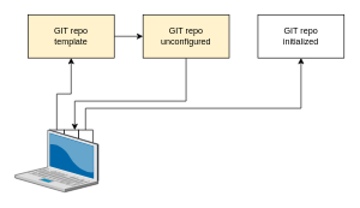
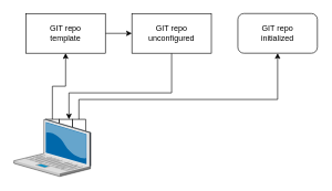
  <mxCell id="0" />
  <mxCell id="1" parent="0" />
  <mxCell id="2" value="" style="rounded=0;whiteSpace=wrap;html=1;" parent="1" vertex="1"><mxGeometry x="108" y="180" width="20" height="20" as="geometry" /></mxCell>
  <mxCell id="3" value="" style="rounded=0;whiteSpace=wrap;html=1;" parent="1" vertex="1"><mxGeometry x="88" y="180" width="20" height="20" as="geometry" /></mxCell>
  <mxCell id="4" value="" style="rounded=0;whiteSpace=wrap;html=1;" parent="1" vertex="1"><mxGeometry x="68" y="180" width="20" height="20" as="geometry" /></mxCell>
  <mxCell id="5" style="edgeStyle=orthogonalEdgeStyle;rounded=0;orthogonalLoop=1;jettySize=auto;html=1;exitX=0.5;exitY=0;exitDx=0;exitDy=0;entryX=0.5;entryY=1;entryDx=0;entryDy=0;" parent="1" source="4" target="7" edge="1"><mxGeometry relative="1" as="geometry" /></mxCell>
  <mxCell id="6" style="edgeStyle=orthogonalEdgeStyle;rounded=0;orthogonalLoop=1;jettySize=auto;html=1;exitX=1;exitY=0.5;exitDx=0;exitDy=0;entryX=0;entryY=0.5;entryDx=0;entryDy=0;" parent="1" source="7" target="11" edge="1"><mxGeometry relative="1" as="geometry" /></mxCell>
- <mxCell id="7" value="GIT repo&lt;br&gt;template" style="rounded=0;whiteSpace=wrap;html=1;fillColor=#fff2cc;" parent="1" vertex="1"><mxGeometry x="38" y="20" width="120" height="60" as="geometry" /></mxCell>
+ <mxCell id="7" value="GIT repo&lt;br&gt;template" style="rounded=0;whiteSpace=wrap;html=1;" parent="1" vertex="1"><mxGeometry x="38" y="20" width="120" height="60" as="geometry" /></mxCell>
  <mxCell id="8" style="edgeStyle=orthogonalEdgeStyle;rounded=0;orthogonalLoop=1;jettySize=auto;html=1;exitX=0.5;exitY=0;exitDx=0;exitDy=0;entryX=0.5;entryY=1;entryDx=0;entryDy=0;" parent="1" source="2" target="9" edge="1"><mxGeometry relative="1" as="geometry"><Array as="points"><mxPoint x="118" y="150" /><mxPoint x="418" y="150" /></Array></mxGeometry></mxCell>
- <mxCell id="9" value="GIT repo&lt;br&gt;initialized" style="rounded=0;whiteSpace=wrap;html=1;" parent="1" vertex="1"><mxGeometry x="358" y="20" width="120" height="60" as="geometry" /></mxCell>
+ <mxCell id="9" value="GIT repo&lt;br&gt;initialized" style="whiteSpace=wrap;html=1;rounded=1;" parent="1" vertex="1"><mxGeometry x="358" y="20" width="120" height="60" as="geometry" /></mxCell>
  <mxCell id="10" style="edgeStyle=orthogonalEdgeStyle;rounded=0;orthogonalLoop=1;jettySize=auto;html=1;exitX=0.5;exitY=1;exitDx=0;exitDy=0;entryX=0.75;entryY=0;entryDx=0;entryDy=0;" parent="1" source="11" target="3" edge="1"><mxGeometry relative="1" as="geometry"><Array as="points"><mxPoint x="258" y="140" /><mxPoint x="103" y="140" /></Array></mxGeometry></mxCell>
- <mxCell id="11" value="GIT repo&lt;br&gt;unconfigured" style="rounded=0;whiteSpace=wrap;html=1;fillColor=#fff2cc;" parent="1" vertex="1"><mxGeometry x="198" y="20" width="120" height="60" as="geometry" /></mxCell>
+ <mxCell id="11" value="GIT repo&lt;br&gt;unconfigured" style="rounded=0;whiteSpace=wrap;html=1;" parent="1" vertex="1"><mxGeometry x="198" y="20" width="120" height="60" as="geometry" /></mxCell>
  <mxCell id="12" value="" style="verticalLabelPosition=bottom;sketch=0;aspect=fixed;html=1;verticalAlign=top;strokeColor=none;align=center;outlineConnect=0;shape=mxgraph.citrix.laptop_2;" parent="1" vertex="1"><mxGeometry x="20" y="180" width="116" height="86.5" as="geometry" /></mxCell>
